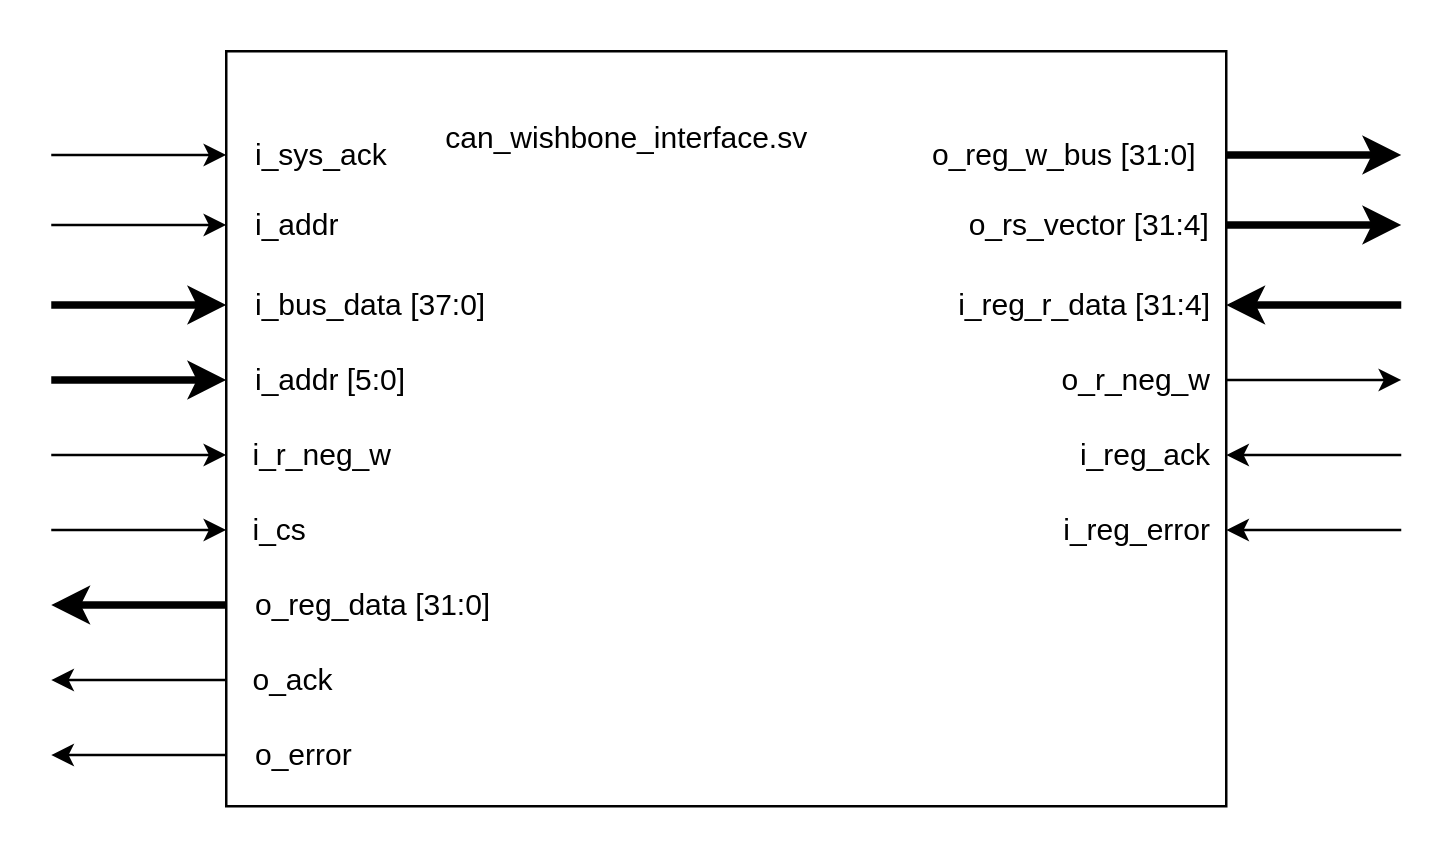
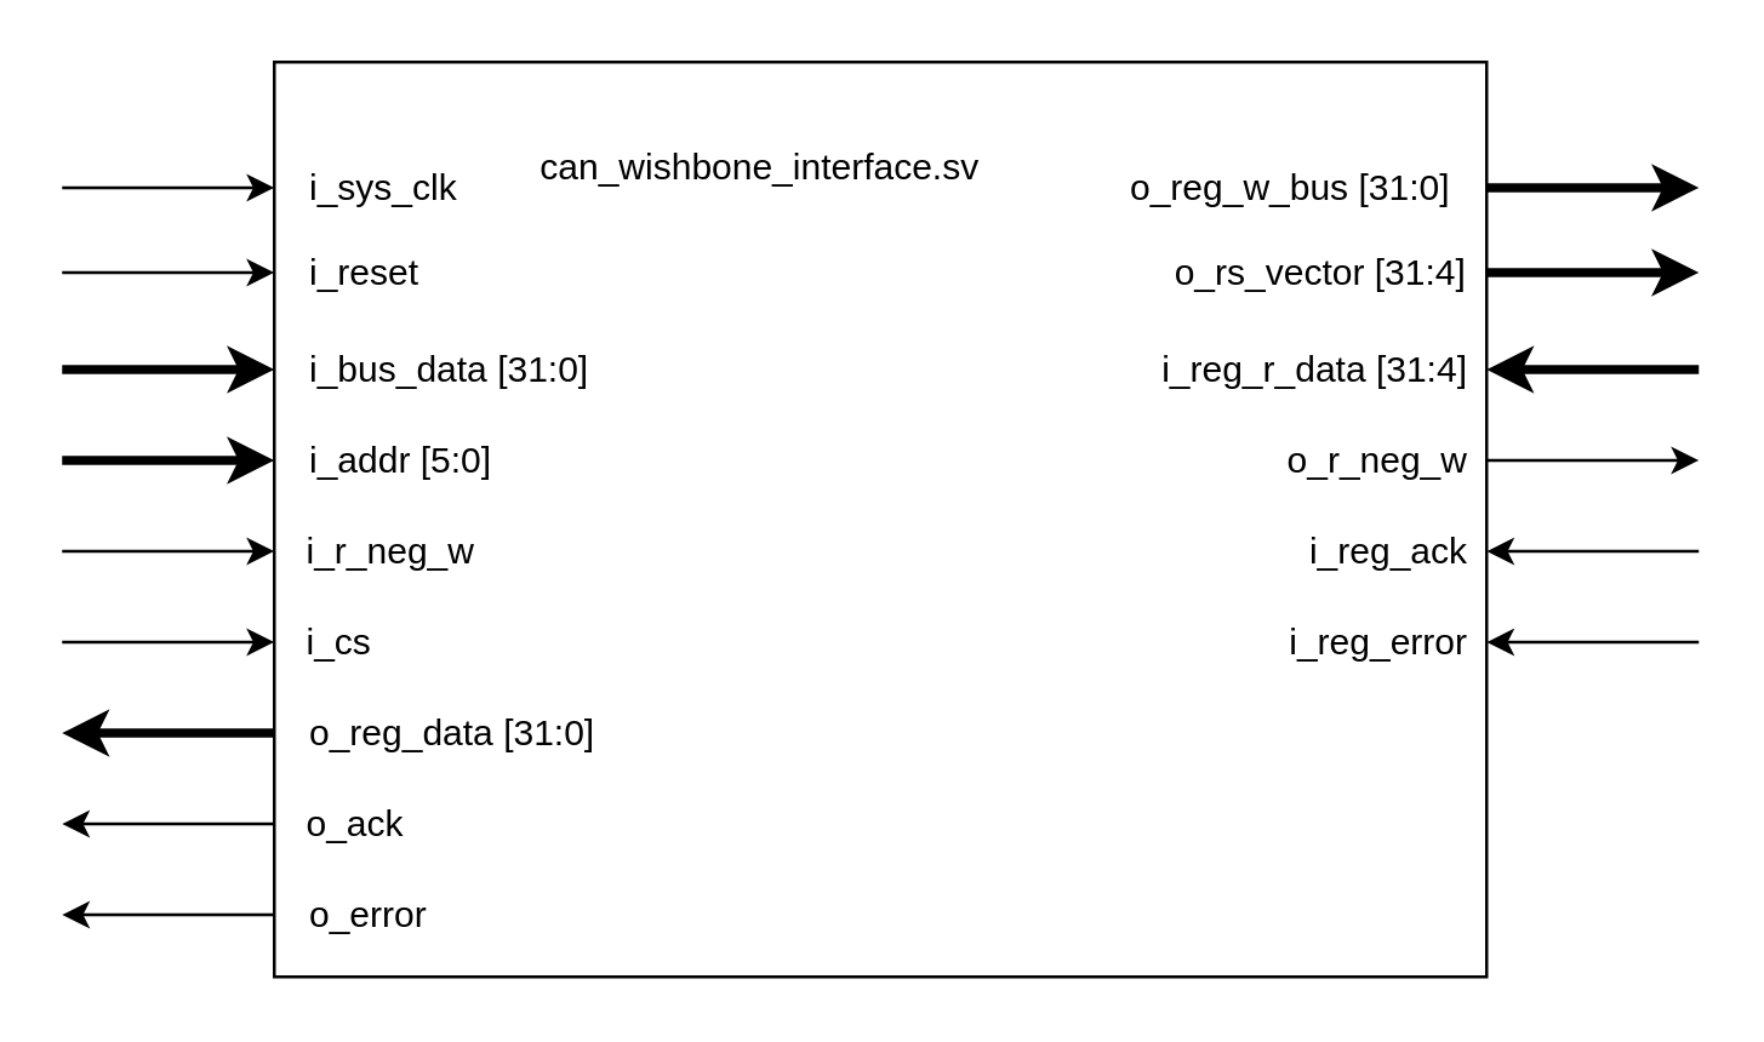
  <mxCell id="0" />
  <mxCell id="1" parent="0" />
  <mxCell id="2" value="" style="rounded=0;whiteSpace=wrap;html=1;" parent="1" vertex="1"><mxGeometry x="90" y="20" width="400" height="302" as="geometry" /></mxCell>
- <mxCell id="3" value="i_addr" style="text;html=1;align=left;verticalAlign=middle;resizable=0;points=[];autosize=1;" parent="1" vertex="1"><mxGeometry x="100" y="80" width="50" height="20" as="geometry" /></mxCell>
- <mxCell id="4" value="i_bus_data [37:0]" style="text;html=1;align=left;verticalAlign=middle;resizable=0;points=[];autosize=1;" parent="1" vertex="1"><mxGeometry x="100" y="112" width="110" height="20" as="geometry" /></mxCell>
+ <mxCell id="3" value="i_reset" style="text;html=1;align=left;verticalAlign=middle;resizable=0;points=[];autosize=1;" parent="1" vertex="1"><mxGeometry x="100" y="80" width="50" height="20" as="geometry" /></mxCell>
+ <mxCell id="4" value="i_bus_data [31:0]" style="text;html=1;align=left;verticalAlign=middle;resizable=0;points=[];autosize=1;" parent="1" vertex="1"><mxGeometry x="100" y="112" width="110" height="20" as="geometry" /></mxCell>
  <mxCell id="5" value="i_addr [5:0]" style="text;html=1;align=left;verticalAlign=middle;resizable=0;points=[];autosize=1;" parent="1" vertex="1"><mxGeometry x="100" y="142" width="80" height="20" as="geometry" /></mxCell>
  <mxCell id="6" value="i_r_neg_w" style="text;html=1;align=left;verticalAlign=middle;resizable=0;points=[];autosize=1;" parent="1" vertex="1"><mxGeometry x="99" y="172" width="70" height="20" as="geometry" /></mxCell>
  <mxCell id="7" value="i_cs" style="text;html=1;align=left;verticalAlign=middle;resizable=0;points=[];autosize=1;" parent="1" vertex="1"><mxGeometry x="99" y="202" width="40" height="20" as="geometry" /></mxCell>
  <mxCell id="8" value="o_reg_data [31:0]" style="text;html=1;align=left;verticalAlign=middle;resizable=0;points=[];autosize=1;" parent="1" vertex="1"><mxGeometry x="100" y="232" width="110" height="20" as="geometry" /></mxCell>
  <mxCell id="9" value="o_ack" style="text;html=1;align=left;verticalAlign=middle;resizable=0;points=[];autosize=1;" parent="1" vertex="1"><mxGeometry x="99" y="262" width="50" height="20" as="geometry" /></mxCell>
  <mxCell id="10" value="o_error" style="text;html=1;align=left;verticalAlign=middle;resizable=0;points=[];autosize=1;" parent="1" vertex="1"><mxGeometry x="100" y="292" width="50" height="20" as="geometry" /></mxCell>
- <mxCell id="11" value="i_sys_ack" style="text;html=1;align=left;verticalAlign=middle;resizable=0;points=[];autosize=1;" parent="1" vertex="1"><mxGeometry x="100" y="52" width="60" height="20" as="geometry" /></mxCell>
+ <mxCell id="11" value="i_sys_clk" style="text;html=1;align=left;verticalAlign=middle;resizable=0;points=[];autosize=1;" parent="1" vertex="1"><mxGeometry x="100" y="52" width="60" height="20" as="geometry" /></mxCell>
  <mxCell id="12" value="can_wishbone_interface.sv" style="text;html=1;align=center;verticalAlign=middle;resizable=0;points=[];autosize=1;" parent="1" vertex="1"><mxGeometry x="170" y="45" width="160" height="20" as="geometry" /></mxCell>
  <mxCell id="13" value="" style="endArrow=classic;html=1;edgeStyle=orthogonalEdgeStyle;rounded=0;" parent="1" edge="1"><mxGeometry width="50" height="50" relative="1" as="geometry"><mxPoint x="20" y="61.5" as="sourcePoint" /><mxPoint x="90" y="61.5" as="targetPoint" /></mxGeometry></mxCell>
  <mxCell id="14" value="" style="endArrow=classic;html=1;edgeStyle=orthogonalEdgeStyle;rounded=0;" parent="1" edge="1"><mxGeometry width="50" height="50" relative="1" as="geometry"><mxPoint x="20" y="89.5" as="sourcePoint" /><mxPoint x="90" y="89.5" as="targetPoint" /></mxGeometry></mxCell>
  <mxCell id="15" value="" style="endArrow=classic;html=1;edgeStyle=orthogonalEdgeStyle;rounded=0;strokeWidth=3;" parent="1" edge="1"><mxGeometry width="50" height="50" relative="1" as="geometry"><mxPoint x="20" y="121.5" as="sourcePoint" /><mxPoint x="90" y="121.5" as="targetPoint" /></mxGeometry></mxCell>
  <mxCell id="16" value="" style="endArrow=classic;html=1;edgeStyle=orthogonalEdgeStyle;rounded=0;strokeWidth=3;" parent="1" edge="1"><mxGeometry width="50" height="50" relative="1" as="geometry"><mxPoint x="20" y="151.5" as="sourcePoint" /><mxPoint x="90" y="151.5" as="targetPoint" /></mxGeometry></mxCell>
  <mxCell id="17" value="" style="endArrow=classic;html=1;edgeStyle=orthogonalEdgeStyle;rounded=0;" parent="1" edge="1"><mxGeometry width="50" height="50" relative="1" as="geometry"><mxPoint x="20" y="181.5" as="sourcePoint" /><mxPoint x="90" y="181.5" as="targetPoint" /></mxGeometry></mxCell>
  <mxCell id="18" value="" style="endArrow=classic;html=1;edgeStyle=orthogonalEdgeStyle;rounded=0;" parent="1" edge="1"><mxGeometry width="50" height="50" relative="1" as="geometry"><mxPoint x="20" y="211.5" as="sourcePoint" /><mxPoint x="90" y="211.5" as="targetPoint" /></mxGeometry></mxCell>
  <mxCell id="19" value="" style="endArrow=none;html=1;edgeStyle=orthogonalEdgeStyle;rounded=0;strokeWidth=1;startArrow=classic;startFill=1;endFill=0;" parent="1" edge="1"><mxGeometry width="50" height="50" relative="1" as="geometry"><mxPoint x="490" y="181.5" as="sourcePoint" /><mxPoint x="560" y="181.5" as="targetPoint" /></mxGeometry></mxCell>
  <mxCell id="20" value="" style="endArrow=none;html=1;edgeStyle=orthogonalEdgeStyle;rounded=0;startArrow=classic;startFill=1;endFill=0;strokeWidth=3;" parent="1" edge="1"><mxGeometry width="50" height="50" relative="1" as="geometry"><mxPoint x="20" y="241.5" as="sourcePoint" /><mxPoint x="90" y="241.5" as="targetPoint" /></mxGeometry></mxCell>
  <mxCell id="21" value="" style="endArrow=none;html=1;edgeStyle=orthogonalEdgeStyle;rounded=0;startArrow=classic;startFill=1;endFill=0;" parent="1" edge="1"><mxGeometry width="50" height="50" relative="1" as="geometry"><mxPoint x="20" y="271.5" as="sourcePoint" /><mxPoint x="90" y="271.5" as="targetPoint" /></mxGeometry></mxCell>
  <mxCell id="22" value="" style="endArrow=none;html=1;edgeStyle=orthogonalEdgeStyle;rounded=0;startArrow=classic;startFill=1;endFill=0;" parent="1" edge="1"><mxGeometry width="50" height="50" relative="1" as="geometry"><mxPoint x="20" y="301.5" as="sourcePoint" /><mxPoint x="90" y="301.5" as="targetPoint" /></mxGeometry></mxCell>
  <mxCell id="23" value="" style="endArrow=classic;html=1;edgeStyle=orthogonalEdgeStyle;rounded=0;strokeWidth=3;" parent="1" edge="1"><mxGeometry width="50" height="50" relative="1" as="geometry"><mxPoint x="490" y="61.5" as="sourcePoint" /><mxPoint x="560" y="61.5" as="targetPoint" /></mxGeometry></mxCell>
  <mxCell id="24" value="" style="endArrow=classic;html=1;edgeStyle=orthogonalEdgeStyle;rounded=0;strokeWidth=3;" parent="1" edge="1"><mxGeometry width="50" height="50" relative="1" as="geometry"><mxPoint x="490" y="89.5" as="sourcePoint" /><mxPoint x="560" y="89.5" as="targetPoint" /></mxGeometry></mxCell>
  <mxCell id="25" value="" style="endArrow=classic;html=1;edgeStyle=orthogonalEdgeStyle;rounded=0;strokeWidth=1;" parent="1" edge="1"><mxGeometry width="50" height="50" relative="1" as="geometry"><mxPoint x="490" y="151.5" as="sourcePoint" /><mxPoint x="560" y="151.5" as="targetPoint" /></mxGeometry></mxCell>
  <mxCell id="26" value="i_reg_ack" style="text;html=1;align=right;verticalAlign=middle;resizable=0;points=[];autosize=1;" vertex="1" parent="1"><mxGeometry x="415" y="172" width="70" height="20" as="geometry" /></mxCell>
  <mxCell id="27" value="i_reg_error" style="text;html=1;align=right;verticalAlign=middle;resizable=0;points=[];autosize=1;" vertex="1" parent="1"><mxGeometry x="415" y="202" width="70" height="20" as="geometry" /></mxCell>
  <mxCell id="28" value="i_reg_r_data [31:4]" style="text;html=1;align=right;verticalAlign=middle;resizable=0;points=[];autosize=1;" vertex="1" parent="1"><mxGeometry x="365" y="112" width="120" height="20" as="geometry" /></mxCell>
  <mxCell id="29" value="o_r_neg_w" style="text;html=1;align=right;verticalAlign=middle;resizable=0;points=[];autosize=1;" vertex="1" parent="1"><mxGeometry x="415" y="142" width="70" height="20" as="geometry" /></mxCell>
  <mxCell id="30" value="o_rs_vector [31:4]" style="text;html=1;align=center;verticalAlign=middle;resizable=0;points=[];autosize=1;" vertex="1" parent="1"><mxGeometry x="380" y="80" width="110" height="20" as="geometry" /></mxCell>
  <mxCell id="31" value="o_reg_w_bus [31:0]" style="text;html=1;align=center;verticalAlign=middle;resizable=0;points=[];autosize=1;" vertex="1" parent="1"><mxGeometry x="365" y="52" width="120" height="20" as="geometry" /></mxCell>
  <mxCell id="32" value="" style="endArrow=none;html=1;edgeStyle=orthogonalEdgeStyle;rounded=0;strokeWidth=1;startArrow=classic;startFill=1;endFill=0;" edge="1" parent="1"><mxGeometry width="50" height="50" relative="1" as="geometry"><mxPoint x="490" y="211.5" as="sourcePoint" /><mxPoint x="560" y="211.5" as="targetPoint" /></mxGeometry></mxCell>
  <mxCell id="33" value="" style="endArrow=none;html=1;edgeStyle=orthogonalEdgeStyle;rounded=0;strokeWidth=3;startArrow=classic;startFill=1;endFill=0;" edge="1" parent="1"><mxGeometry width="50" height="50" relative="1" as="geometry"><mxPoint x="490" y="121.5" as="sourcePoint" /><mxPoint x="560" y="121.5" as="targetPoint" /></mxGeometry></mxCell>
